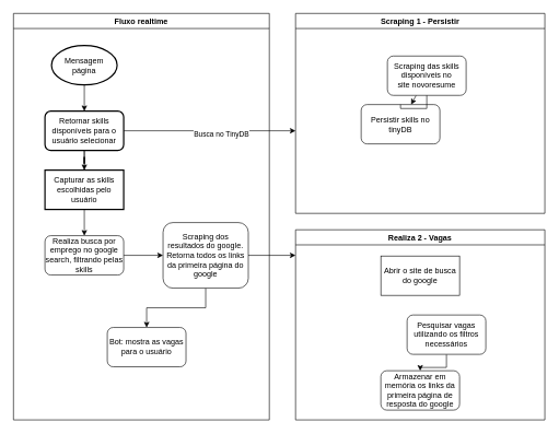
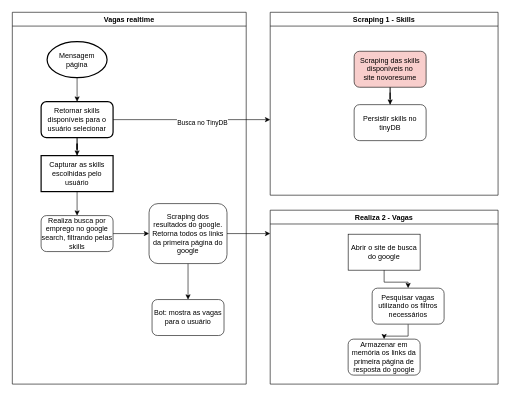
  <mxCell id="0" />
  <mxCell id="1" parent="0" />
  <mxCell id="2" value="" style="edgeStyle=orthogonalEdgeStyle;rounded=0;orthogonalLoop=1;jettySize=auto;html=1;entryX=0.5;entryY=0;entryDx=0;entryDy=0;" parent="1" source="3" target="8" edge="1"><mxGeometry relative="1" as="geometry"><mxPoint x="538" y="159" as="targetPoint" /></mxGeometry></mxCell>
  <mxCell id="3" value="Mensagem página" style="strokeWidth=2;html=1;shape=mxgraph.flowchart.start_1;whiteSpace=wrap;" parent="1" vertex="1"><mxGeometry x="78" y="69" width="100" height="60" as="geometry" /></mxCell>
  <mxCell id="4" value="" style="edgeStyle=orthogonalEdgeStyle;rounded=0;orthogonalLoop=1;jettySize=auto;html=1;startArrow=none;exitX=0.5;exitY=1;exitDx=0;exitDy=0;" parent="1" source="15" target="11" edge="1"><mxGeometry relative="1" as="geometry"><mxPoint x="148" y="329" as="sourcePoint" /></mxGeometry></mxCell>
  <mxCell id="5" value="" style="edgeStyle=orthogonalEdgeStyle;rounded=0;orthogonalLoop=1;jettySize=auto;html=1;" parent="1" source="8" target="15" edge="1"><mxGeometry relative="1" as="geometry" /></mxCell>
  <mxCell id="6" style="edgeStyle=none;html=1;" parent="1" source="8" edge="1"><mxGeometry relative="1" as="geometry"><mxPoint x="450" y="199" as="targetPoint" /></mxGeometry></mxCell>
  <mxCell id="7" value="Busca no TinyDB" style="edgeLabel;html=1;align=center;verticalAlign=middle;resizable=0;points=[];" parent="6" vertex="1" connectable="0"><mxGeometry x="0.13" y="-4" relative="1" as="geometry"><mxPoint as="offset" /></mxGeometry></mxCell>
  <mxCell id="8" value="Retornar skills disponíveis para o usuário selecionar" style="rounded=1;whiteSpace=wrap;html=1;strokeWidth=2;" parent="1" vertex="1"><mxGeometry x="68" y="169" width="120" height="60" as="geometry" /></mxCell>
  <mxCell id="9" value="" style="edgeStyle=orthogonalEdgeStyle;rounded=0;orthogonalLoop=1;jettySize=auto;html=1;exitX=0.5;exitY=1;exitDx=0;exitDy=0;" parent="1" source="14" target="12" edge="1"><mxGeometry relative="1" as="geometry" /></mxCell>
  <mxCell id="10" value="" style="edgeStyle=orthogonalEdgeStyle;rounded=0;orthogonalLoop=1;jettySize=auto;html=1;" parent="1" source="11" target="14" edge="1"><mxGeometry relative="1" as="geometry" /></mxCell>
  <mxCell id="11" value="Realiza busca por emprego no google search, filtrando pelas skills" style="rounded=1;whiteSpace=wrap;html=1;" parent="1" vertex="1"><mxGeometry x="68" y="359" width="120" height="60" as="geometry" /></mxCell>
- <mxCell id="12" value="Bot: mostra as vagas para o usuário" style="rounded=1;whiteSpace=wrap;html=1;" parent="1" vertex="1"><mxGeometry x="163" y="499" width="120" height="60" as="geometry" /></mxCell>
+ <mxCell id="12" value="Bot: mostra as vagas para o usuário" style="rounded=1;whiteSpace=wrap;html=1;" parent="1" vertex="1"><mxGeometry x="253" y="499" width="120" height="60" as="geometry" /></mxCell>
  <mxCell id="13" style="edgeStyle=none;html=1;" parent="1" source="14" edge="1"><mxGeometry relative="1" as="geometry"><mxPoint x="450" y="389" as="targetPoint" /></mxGeometry></mxCell>
  <mxCell id="14" value="Scraping dos resultados do google. Retorna todos os links da primeira página do google" style="rounded=1;whiteSpace=wrap;html=1;" parent="1" vertex="1"><mxGeometry x="248" y="339" width="130" height="100" as="geometry" /></mxCell>
  <mxCell id="15" value="Capturar as skills escolhidas pelo usuário" style="whiteSpace=wrap;html=1;strokeWidth=2;rounded=0;" parent="1" vertex="1"><mxGeometry x="68" y="259" width="120" height="60" as="geometry" /></mxCell>
  <mxCell id="16" value="" style="edgeStyle=orthogonalEdgeStyle;rounded=0;orthogonalLoop=1;jettySize=auto;html=1;endArrow=none;" parent="1" source="8" target="15" edge="1"><mxGeometry relative="1" as="geometry"><mxPoint x="128" y="229" as="sourcePoint" /><mxPoint x="128" y="359" as="targetPoint" /></mxGeometry></mxCell>
- <mxCell id="17" value="Fluxo realtime" style="swimlane;" parent="1" vertex="1"><mxGeometry x="20" y="20" width="390" height="620" as="geometry" /></mxCell>
- <mxCell id="18" value="Scraping 1 - Persistir" style="swimlane;" parent="1" vertex="1"><mxGeometry x="450" y="20" width="380" height="305" as="geometry" /></mxCell>
+ <mxCell id="17" value="Vagas realtime" style="swimlane;" parent="1" vertex="1"><mxGeometry x="20" y="20" width="390" height="620" as="geometry" /></mxCell>
+ <mxCell id="18" value="Scraping 1 - Skills" style="swimlane;" parent="1" vertex="1"><mxGeometry x="450" y="20" width="380" height="305" as="geometry" /></mxCell>
  <mxCell id="19" value="" style="edgeStyle=none;html=1;" parent="18" source="20" target="21" edge="1"><mxGeometry relative="1" as="geometry" /></mxCell>
- <mxCell id="20" value="Scraping das skills disponíveis no site&amp;nbsp;novoresume" style="rounded=1;whiteSpace=wrap;html=1;" parent="18" vertex="1"><mxGeometry x="140" y="65" width="120" height="60" as="geometry" /></mxCell>
- <mxCell id="21" value="Persistir skills no tinyDB" style="whiteSpace=wrap;html=1;rounded=1;" parent="18" vertex="1"><mxGeometry x="100" y="139" width="120" height="60" as="geometry" /></mxCell>
+ <mxCell id="20" value="Scraping das skills disponíveis no site&amp;nbsp;novoresume" style="rounded=1;whiteSpace=wrap;html=1;fillColor=#f8cecc;" parent="18" vertex="1"><mxGeometry x="140" y="65" width="120" height="60" as="geometry" /></mxCell>
+ <mxCell id="21" value="Persistir skills no tinyDB" style="whiteSpace=wrap;html=1;rounded=1;" parent="18" vertex="1"><mxGeometry x="140" y="154" width="120" height="60" as="geometry" /></mxCell>
  <mxCell id="22" value="" style="edgeStyle=orthogonalEdgeStyle;rounded=0;orthogonalLoop=1;jettySize=auto;html=1;endArrow=none;" parent="18" source="20" target="21" edge="1"><mxGeometry relative="1" as="geometry"><mxPoint x="640" y="180" as="sourcePoint" /><mxPoint x="640" y="300" as="targetPoint" /></mxGeometry></mxCell>
  <mxCell id="23" value="Realiza 2 - Vagas" style="swimlane;" parent="1" vertex="1"><mxGeometry x="450" y="350" width="380" height="290" as="geometry" /></mxCell>
  <mxCell id="24" value="Abrir o site de busca do google" style="whiteSpace=wrap;html=1;rounded=0;" parent="23" vertex="1"><mxGeometry x="130" y="40" width="120" height="60" as="geometry" /></mxCell>
  <mxCell id="25" value="" style="edgeStyle=orthogonalEdgeStyle;rounded=0;orthogonalLoop=1;jettySize=auto;html=1;" parent="23" source="26" target="29" edge="1"><mxGeometry relative="1" as="geometry" /></mxCell>
  <mxCell id="26" value="Pesquisar vagas utilizando os filtros necessários" style="rounded=1;whiteSpace=wrap;html=1;" parent="23" vertex="1"><mxGeometry x="170" y="130" width="120" height="60" as="geometry" /></mxCell>
+ <mxCell id="27" value="" style="edgeStyle=orthogonalEdgeStyle;rounded=0;orthogonalLoop=1;jettySize=auto;html=1;" parent="23" source="24" target="26" edge="1"><mxGeometry relative="1" as="geometry" /></mxCell>
  <mxCell id="28" style="edgeStyle=orthogonalEdgeStyle;rounded=0;orthogonalLoop=1;jettySize=auto;html=1;exitX=0.5;exitY=1;exitDx=0;exitDy=0;" parent="23" source="24" target="24" edge="1"><mxGeometry relative="1" as="geometry" /></mxCell>
  <mxCell id="29" value="Armazenar em memória os links da primeira página de resposta do google" style="rounded=1;whiteSpace=wrap;html=1;" parent="23" vertex="1"><mxGeometry x="130" y="215" width="120" height="60" as="geometry" /></mxCell>
